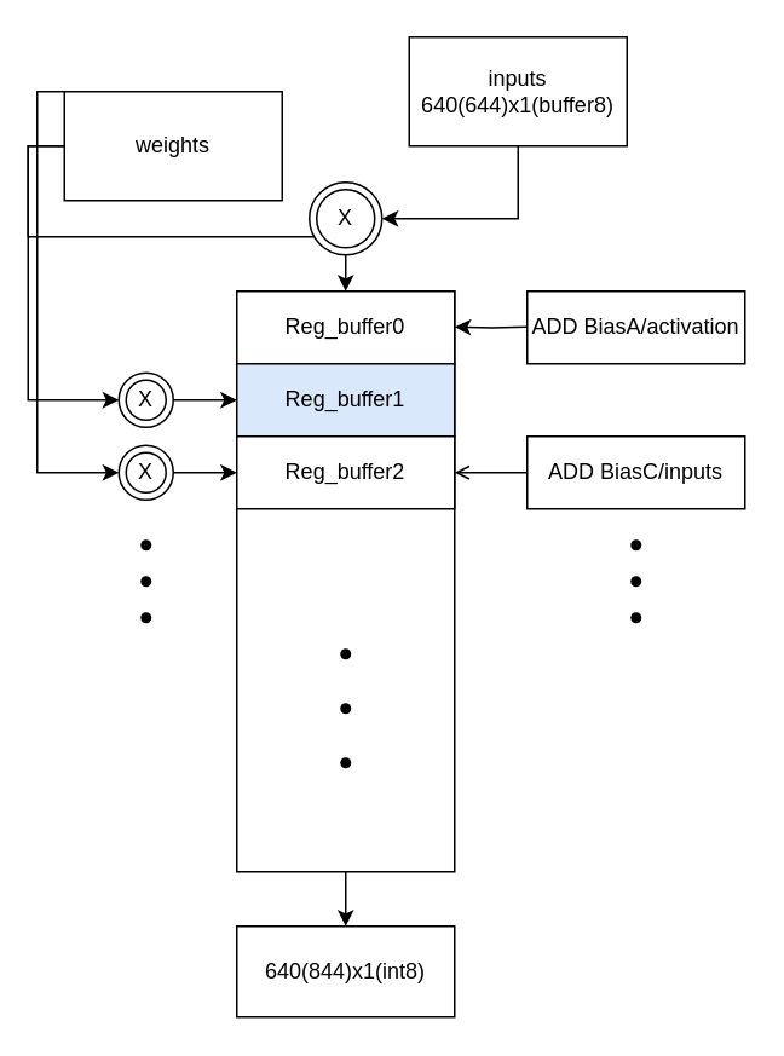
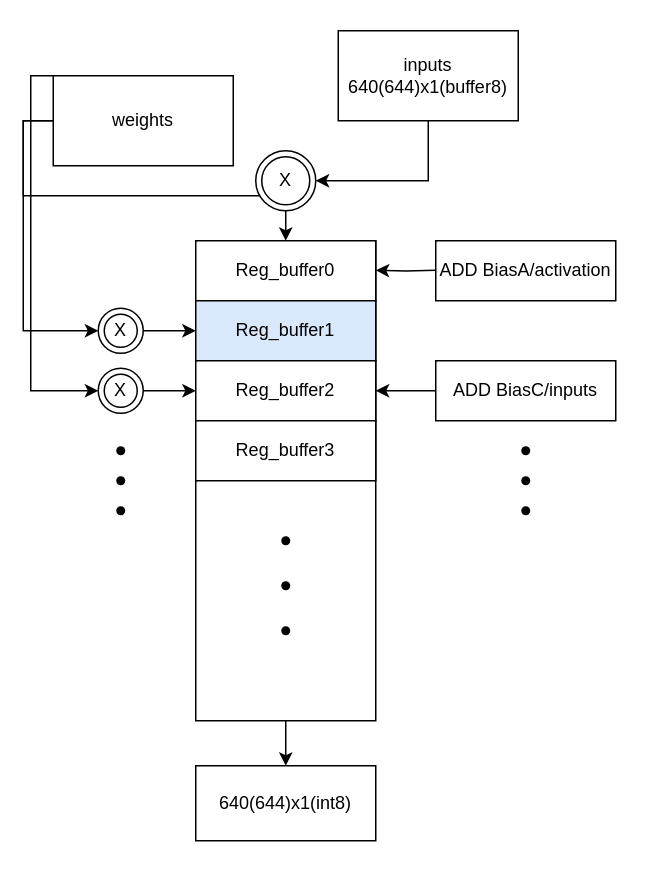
  <mxCell id="0" />
  <mxCell id="1" parent="0" />
  <mxCell id="2" style="edgeStyle=orthogonalEdgeStyle;rounded=0;orthogonalLoop=1;jettySize=auto;html=1;exitX=0;exitY=0.25;exitDx=0;exitDy=0;entryX=0;entryY=0.5;entryDx=0;entryDy=0;" parent="1" source="5" target="22" edge="1"><mxGeometry relative="1" as="geometry"><Array as="points"><mxPoint x="40" y="50" /><mxPoint x="20" y="50" /><mxPoint x="20" y="260" /></Array></mxGeometry></mxCell>
  <mxCell id="3" style="edgeStyle=orthogonalEdgeStyle;rounded=0;orthogonalLoop=1;jettySize=auto;html=1;exitX=0;exitY=0.5;exitDx=0;exitDy=0;entryX=0;entryY=0.5;entryDx=0;entryDy=0;" edge="1" parent="1" source="5" target="20"><mxGeometry relative="1" as="geometry" /></mxCell>
  <mxCell id="4" style="edgeStyle=orthogonalEdgeStyle;rounded=0;orthogonalLoop=1;jettySize=auto;html=1;exitX=0;exitY=0.5;exitDx=0;exitDy=0;entryX=0;entryY=0.5;entryDx=0;entryDy=0;" edge="1" parent="1" source="5" target="18"><mxGeometry relative="1" as="geometry" /></mxCell>
  <mxCell id="5" value="weights" style="rounded=0;whiteSpace=wrap;html=1;" parent="1" vertex="1"><mxGeometry x="35" y="50" width="120" height="60" as="geometry" /></mxCell>
  <mxCell id="6" style="edgeStyle=orthogonalEdgeStyle;rounded=0;orthogonalLoop=1;jettySize=auto;html=1;exitX=0.5;exitY=1;exitDx=0;exitDy=0;entryX=0.5;entryY=0;entryDx=0;entryDy=0;" parent="1" source="18" target="11" edge="1"><mxGeometry relative="1" as="geometry" /></mxCell>
  <mxCell id="7" style="edgeStyle=orthogonalEdgeStyle;rounded=0;orthogonalLoop=1;jettySize=auto;html=1;exitX=0.5;exitY=1;exitDx=0;exitDy=0;entryX=1;entryY=0.5;entryDx=0;entryDy=0;" parent="1" source="8" target="18" edge="1"><mxGeometry relative="1" as="geometry" /></mxCell>
  <mxCell id="8" value="inputs&lt;div&gt;640(644)x1(buffer8)&lt;/div&gt;" style="rounded=0;whiteSpace=wrap;html=1;" parent="1" vertex="1"><mxGeometry x="225" y="20" width="120" height="60" as="geometry" /></mxCell>
  <mxCell id="9" style="edgeStyle=orthogonalEdgeStyle;rounded=0;orthogonalLoop=1;jettySize=auto;html=1;exitX=0.5;exitY=1;exitDx=0;exitDy=0;entryX=0.5;entryY=0;entryDx=0;entryDy=0;" parent="1" source="10" target="23" edge="1"><mxGeometry relative="1" as="geometry" /></mxCell>
  <mxCell id="10" value="" style="rounded=0;whiteSpace=wrap;html=1;" parent="1" vertex="1"><mxGeometry x="130" y="160" width="120" height="320" as="geometry" /></mxCell>
  <mxCell id="11" value="Reg_buffer0" style="rounded=0;whiteSpace=wrap;html=1;" parent="1" vertex="1"><mxGeometry x="130" y="160" width="120" height="40" as="geometry" /></mxCell>
  <mxCell id="12" value="Reg_buffer1" style="rounded=0;whiteSpace=wrap;html=1;fillColor=#dae8fc;" parent="1" vertex="1"><mxGeometry x="130" y="200" width="120" height="40" as="geometry" /></mxCell>
  <mxCell id="13" value="Reg_buffer2" style="rounded=0;whiteSpace=wrap;html=1;" parent="1" vertex="1"><mxGeometry x="130" y="240" width="120" height="40" as="geometry" /></mxCell>
+ <mxCell id="14" value="Reg_buffer3" style="rounded=0;whiteSpace=wrap;html=1;" parent="1" vertex="1"><mxGeometry x="130" y="280" width="120" height="40" as="geometry" /></mxCell>
  <mxCell id="15" value="" style="shape=waypoint;sketch=0;fillStyle=solid;size=6;pointerEvents=1;points=[];fillColor=none;resizable=0;rotatable=0;perimeter=centerPerimeter;snapToPoint=1;" parent="1" vertex="1"><mxGeometry x="180" y="350" width="20" height="20" as="geometry" /></mxCell>
  <mxCell id="16" value="" style="shape=waypoint;sketch=0;fillStyle=solid;size=6;pointerEvents=1;points=[];fillColor=none;resizable=0;rotatable=0;perimeter=centerPerimeter;snapToPoint=1;" parent="1" vertex="1"><mxGeometry x="180" y="380" width="20" height="20" as="geometry" /></mxCell>
  <mxCell id="17" value="" style="shape=waypoint;sketch=0;fillStyle=solid;size=6;pointerEvents=1;points=[];fillColor=none;resizable=0;rotatable=0;perimeter=centerPerimeter;snapToPoint=1;" parent="1" vertex="1"><mxGeometry x="180" y="410" width="20" height="20" as="geometry" /></mxCell>
  <mxCell id="18" value="X" style="ellipse;shape=doubleEllipse;whiteSpace=wrap;html=1;aspect=fixed;" parent="1" vertex="1"><mxGeometry x="170" y="100" width="40" height="40" as="geometry" /></mxCell>
  <mxCell id="19" style="edgeStyle=orthogonalEdgeStyle;rounded=0;orthogonalLoop=1;jettySize=auto;html=1;exitX=1;exitY=0.5;exitDx=0;exitDy=0;" parent="1" source="20" target="12" edge="1"><mxGeometry relative="1" as="geometry" /></mxCell>
  <mxCell id="20" value="X" style="ellipse;shape=doubleEllipse;whiteSpace=wrap;html=1;aspect=fixed;" parent="1" vertex="1"><mxGeometry x="65" y="205" width="30" height="30" as="geometry" /></mxCell>
  <mxCell id="21" style="edgeStyle=orthogonalEdgeStyle;rounded=0;orthogonalLoop=1;jettySize=auto;html=1;exitX=1;exitY=0.5;exitDx=0;exitDy=0;entryX=0;entryY=0.5;entryDx=0;entryDy=0;" parent="1" source="22" target="13" edge="1"><mxGeometry relative="1" as="geometry" /></mxCell>
  <mxCell id="22" value="X" style="ellipse;shape=doubleEllipse;whiteSpace=wrap;html=1;aspect=fixed;" parent="1" vertex="1"><mxGeometry x="65" y="245" width="30" height="30" as="geometry" /></mxCell>
- <mxCell id="23" value="640(844)x1(int8)" style="rounded=0;whiteSpace=wrap;html=1;" parent="1" vertex="1"><mxGeometry x="130" y="510" width="120" height="50" as="geometry" /></mxCell>
- <mxCell id="24" style="edgeStyle=orthogonalEdgeStyle;rounded=0;orthogonalLoop=1;jettySize=auto;html=1;exitX=0;exitY=0.5;exitDx=0;exitDy=0;entryX=1;entryY=0.5;entryDx=0;entryDy=0;endArrow=open;" parent="1" source="25" target="13" edge="1"><mxGeometry relative="1" as="geometry" /></mxCell>
+ <mxCell id="23" value="640(644)x1(int8)" style="rounded=0;whiteSpace=wrap;html=1;" parent="1" vertex="1"><mxGeometry x="130" y="510" width="120" height="50" as="geometry" /></mxCell>
+ <mxCell id="24" style="edgeStyle=orthogonalEdgeStyle;rounded=0;orthogonalLoop=1;jettySize=auto;html=1;exitX=0;exitY=0.5;exitDx=0;exitDy=0;entryX=1;entryY=0.5;entryDx=0;entryDy=0;" parent="1" source="25" target="13" edge="1"><mxGeometry relative="1" as="geometry" /></mxCell>
  <mxCell id="25" value="ADD BiasC/inputs" style="rounded=0;whiteSpace=wrap;html=1;" parent="1" vertex="1"><mxGeometry x="290" y="240" width="120" height="40" as="geometry" /></mxCell>
  <mxCell id="26" value="" style="shape=waypoint;sketch=0;fillStyle=solid;size=6;pointerEvents=1;points=[];fillColor=none;resizable=0;rotatable=0;perimeter=centerPerimeter;snapToPoint=1;" parent="1" vertex="1"><mxGeometry x="340" y="290" width="20" height="20" as="geometry" /></mxCell>
  <mxCell id="27" value="" style="shape=waypoint;sketch=0;fillStyle=solid;size=6;pointerEvents=1;points=[];fillColor=none;resizable=0;rotatable=0;perimeter=centerPerimeter;snapToPoint=1;" parent="1" vertex="1"><mxGeometry x="340" y="310" width="20" height="20" as="geometry" /></mxCell>
  <mxCell id="28" value="" style="shape=waypoint;sketch=0;fillStyle=solid;size=6;pointerEvents=1;points=[];fillColor=none;resizable=0;rotatable=0;perimeter=centerPerimeter;snapToPoint=1;" parent="1" vertex="1"><mxGeometry x="340" y="330" width="20" height="20" as="geometry" /></mxCell>
  <mxCell id="29" value="" style="edgeStyle=orthogonalEdgeStyle;rounded=0;orthogonalLoop=1;jettySize=auto;html=1;" edge="1" parent="1"><mxGeometry relative="1" as="geometry"><mxPoint x="290" y="179.74" as="sourcePoint" /><mxPoint x="250" y="179.74" as="targetPoint" /></mxGeometry></mxCell>
  <mxCell id="30" value="ADD BiasA/activation" style="rounded=0;whiteSpace=wrap;html=1;" vertex="1" parent="1"><mxGeometry x="290" y="160" width="120" height="40" as="geometry" /></mxCell>
  <mxCell id="31" value="" style="shape=waypoint;sketch=0;fillStyle=solid;size=6;pointerEvents=1;points=[];fillColor=none;resizable=0;rotatable=0;perimeter=centerPerimeter;snapToPoint=1;" vertex="1" parent="1"><mxGeometry x="70" y="290" width="20" height="20" as="geometry" /></mxCell>
  <mxCell id="32" value="" style="shape=waypoint;sketch=0;fillStyle=solid;size=6;pointerEvents=1;points=[];fillColor=none;resizable=0;rotatable=0;perimeter=centerPerimeter;snapToPoint=1;" vertex="1" parent="1"><mxGeometry x="70" y="310" width="20" height="20" as="geometry" /></mxCell>
  <mxCell id="33" value="" style="shape=waypoint;sketch=0;fillStyle=solid;size=6;pointerEvents=1;points=[];fillColor=none;resizable=0;rotatable=0;perimeter=centerPerimeter;snapToPoint=1;" vertex="1" parent="1"><mxGeometry x="70" y="330" width="20" height="20" as="geometry" /></mxCell>
